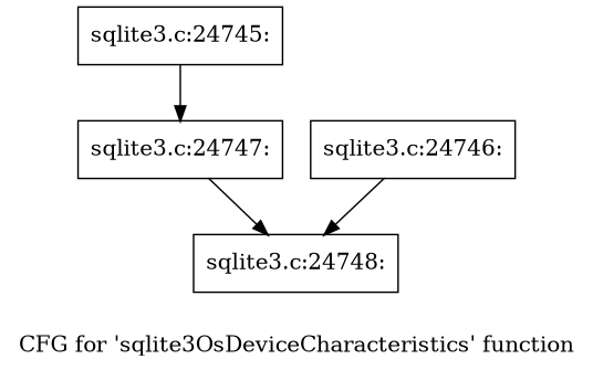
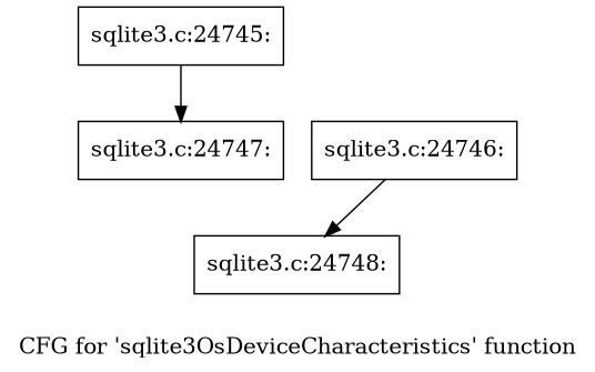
  digraph {
    label="CFG for 'sqlite3OsDeviceCharacteristics' function"
    node [shape=record]
    n1 [label="{sqlite3.c:24745:}"]
    n2 [label="{sqlite3.c:24747:}"]
    n3 [label="{sqlite3.c:24746:}"]
    n4 [label="{sqlite3.c:24748:}"]
    n1 -> n2
-   n2 -> n4
    n3 -> n4
  }
